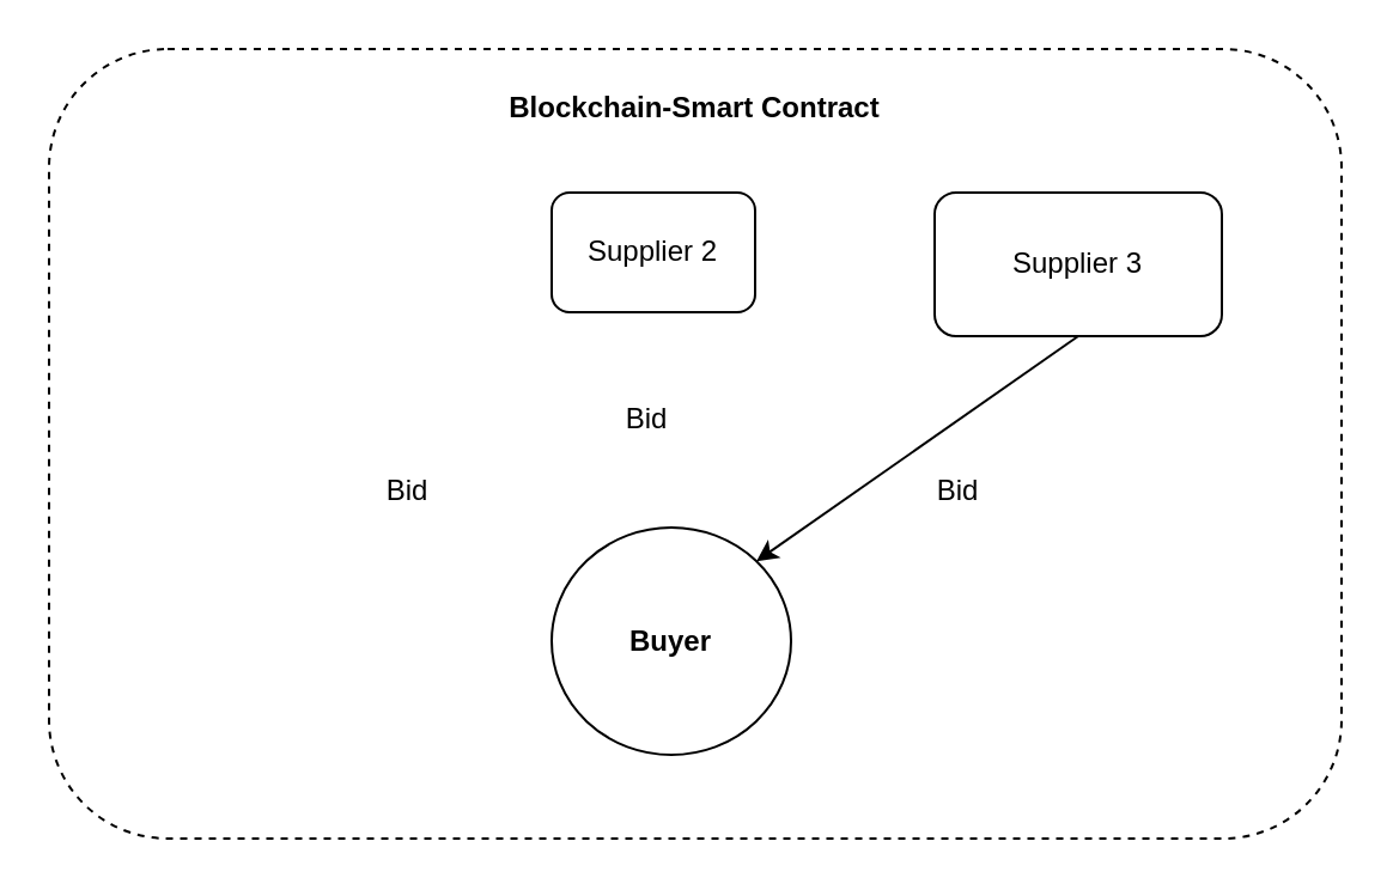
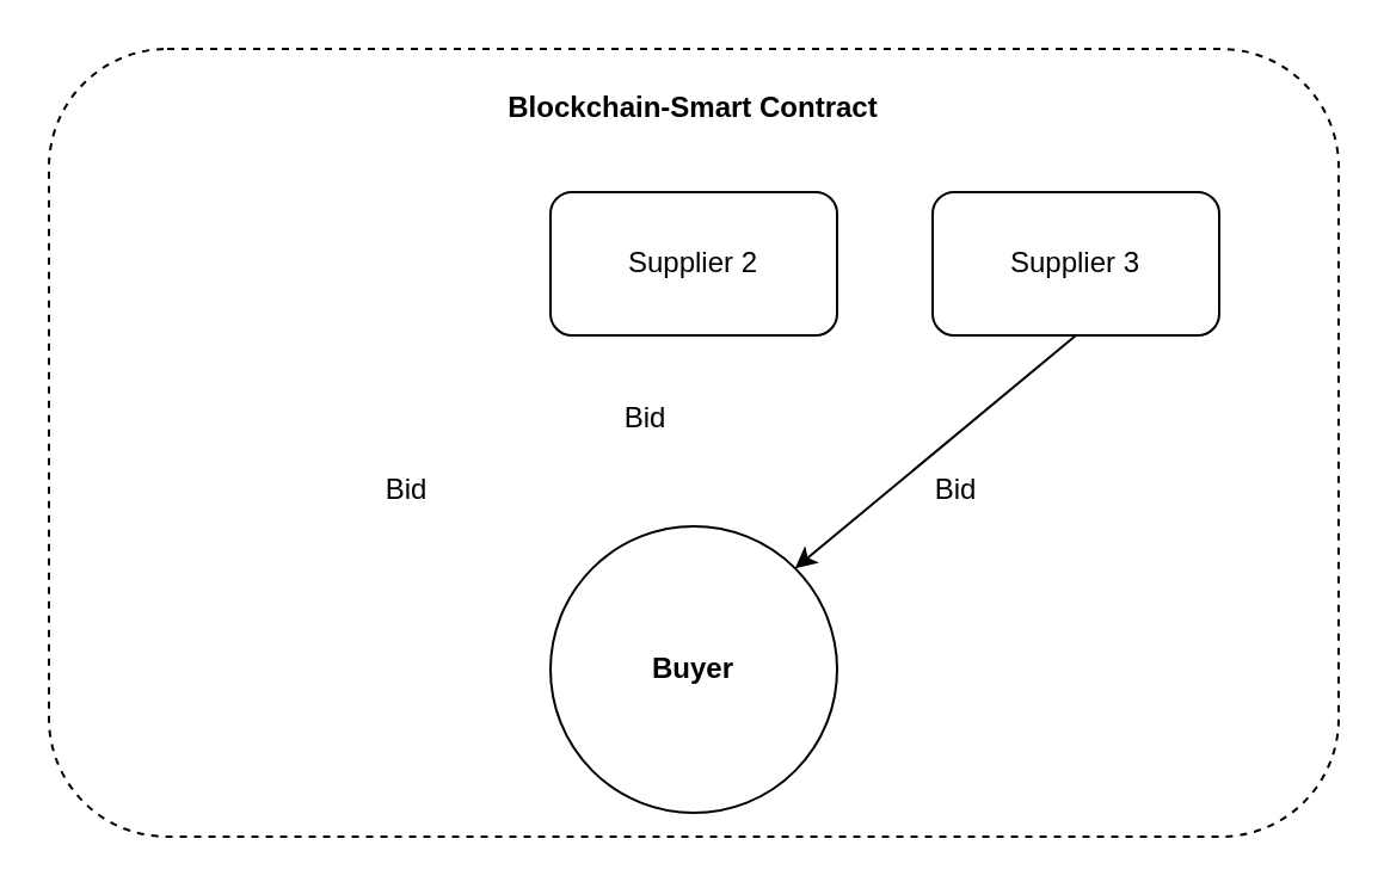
  <mxCell id="0" />
  <mxCell id="1" parent="0" />
- <mxCell id="2" value="Buyer" style="ellipse;whiteSpace=wrap;html=1;aspect=fixed;fontStyle=1" vertex="1" parent="1"><mxGeometry x="230" y="220" width="100" height="95" as="geometry" /></mxCell>
- <mxCell id="3" value="Supplier 2" style="rounded=1;whiteSpace=wrap;html=1;" vertex="1" parent="1"><mxGeometry x="230" y="80" width="85" height="50" as="geometry" /></mxCell>
+ <mxCell id="2" value="Buyer" style="ellipse;whiteSpace=wrap;html=1;aspect=fixed;fontStyle=1" vertex="1" parent="1"><mxGeometry x="230" y="220" width="120" height="120" as="geometry" /></mxCell>
+ <mxCell id="3" value="Supplier 2" style="rounded=1;whiteSpace=wrap;html=1;" vertex="1" parent="1"><mxGeometry x="230" y="80" width="120" height="60" as="geometry" /></mxCell>
  <mxCell id="4" value="Supplier 3" style="rounded=1;whiteSpace=wrap;html=1;" vertex="1" parent="1"><mxGeometry x="390" y="80" width="120" height="60" as="geometry" /></mxCell>
  <mxCell id="5" value="" style="endArrow=classic;html=1;rounded=0;entryX=1;entryY=0;entryDx=0;entryDy=0;exitX=0.5;exitY=1;exitDx=0;exitDy=0;" edge="1" parent="1" source="4" target="2"><mxGeometry width="50" height="50" relative="1" as="geometry"><mxPoint x="260" y="290" as="sourcePoint" /><mxPoint x="310" y="240" as="targetPoint" /></mxGeometry></mxCell>
  <mxCell id="6" value="Bid" style="text;html=1;strokeColor=none;fillColor=none;align=center;verticalAlign=middle;whiteSpace=wrap;rounded=0;" vertex="1" parent="1"><mxGeometry x="140" y="190" width="60" height="30" as="geometry" /></mxCell>
  <mxCell id="7" value="Bid" style="text;html=1;strokeColor=none;fillColor=none;align=center;verticalAlign=middle;whiteSpace=wrap;rounded=0;" vertex="1" parent="1"><mxGeometry x="240" y="160" width="60" height="30" as="geometry" /></mxCell>
  <mxCell id="8" value="Bid" style="text;html=1;strokeColor=none;fillColor=none;align=center;verticalAlign=middle;whiteSpace=wrap;rounded=0;" vertex="1" parent="1"><mxGeometry x="370" y="190" width="60" height="30" as="geometry" /></mxCell>
  <mxCell id="9" value="" style="rounded=1;whiteSpace=wrap;html=1;dashed=1;fillColor=none;" vertex="1" parent="1"><mxGeometry x="20" y="20" width="540" height="330" as="geometry" /></mxCell>
  <mxCell id="10" value="Blockchain-Smart Contract" style="text;html=1;strokeColor=none;fillColor=none;align=center;verticalAlign=middle;whiteSpace=wrap;rounded=0;dashed=1;fontStyle=1" vertex="1" parent="1"><mxGeometry x="205" y="30" width="170" height="30" as="geometry" /></mxCell>
